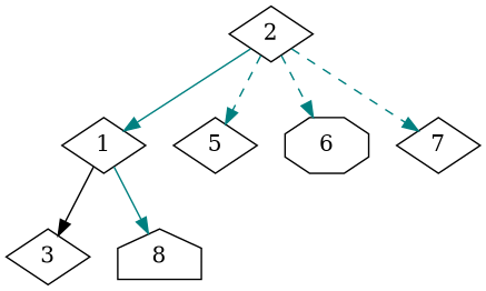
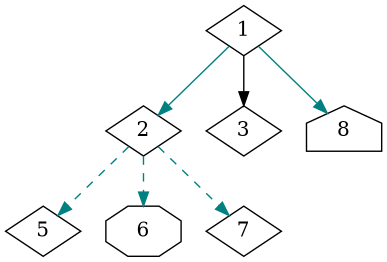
  strict digraph {
    node [Processor=-1 Start=-1 Weight=6 shape=diamond]
    edge [Weight=11 color=teal style=dashed]
    2
    1 [Weight=5]
    3 [Weight=5]
    n4 [label=8 shape=house]
    5 [Weight=4]
    6 [Weight=7 shape=octagon]
    7 [Weight=7]
    2 -> 5 [Weight=19]
    2 -> 6 [Weight=4]
    2 -> 7 [Weight=21]
-   2 -> 1 [Weight=15 style=solid]
+   1 -> 2 [Weight=15 style=solid]
    1 -> 3 [color=black style=solid]
    1 -> n4 [style=solid]
  }
